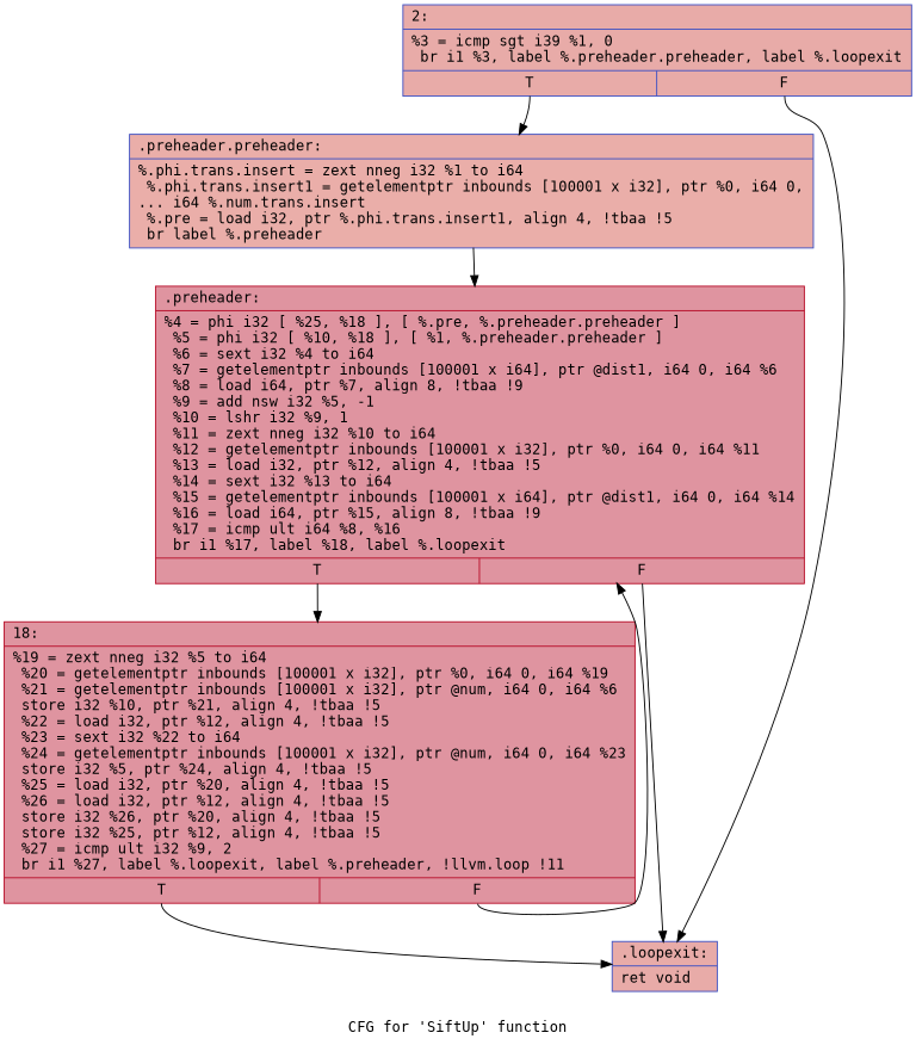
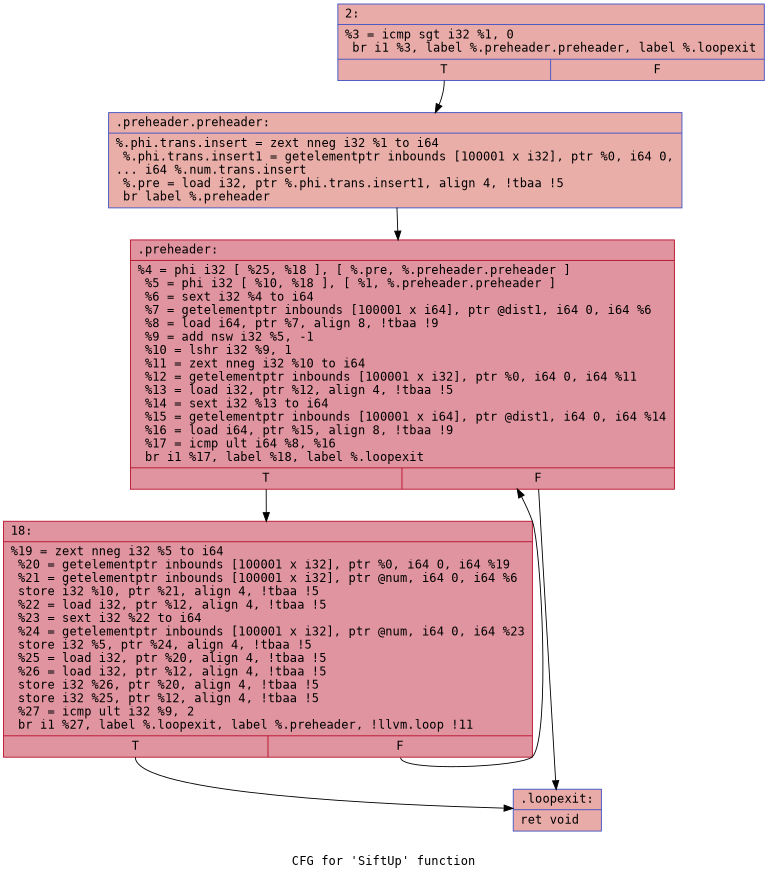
  digraph {
    fontname="DejaVu Sans Mono"
    label="CFG for 'SiftUp' function"
    node [color="#3d50c3ff" fillcolor="#cc403a70" fontname="DejaVu Sans Mono" shape=record style=filled]
    edge [fontname="DejaVu Sans Mono" tailport=s0]
-   n1 [label="{2:\l|  %3 = icmp sgt i39 %1, 0\l  br i1 %3, label %.preheader.preheader, label %.loopexit\l|{<s0>T|<s1>F}}"]
+   n1 [label="{2:\l|  %3 = icmp sgt i32 %1, 0\l  br i1 %3, label %.preheader.preheader, label %.loopexit\l|{<s0>T|<s1>F}}"]
    n2 [fillcolor="#d0473d70" label="{.preheader.preheader:\l|  %.phi.trans.insert = zext nneg i32 %1 to i64\l  %.phi.trans.insert1 = getelementptr inbounds [100001 x i32], ptr %0, i64 0,\l... i64 %.num.trans.insert\l  %.pre = load i32, ptr %.phi.trans.insert1, align 4, !tbaa !5\l  br label %.preheader\l}"]
    n3 [label="{.loopexit:\l|  ret void\l}"]
    n4 [color="#b70d28ff" fillcolor="#b70d2870" label="{.preheader:\l|  %4 = phi i32 [ %25, %18 ], [ %.pre, %.preheader.preheader ]\l  %5 = phi i32 [ %10, %18 ], [ %1, %.preheader.preheader ]\l  %6 = sext i32 %4 to i64\l  %7 = getelementptr inbounds [100001 x i64], ptr @dist1, i64 0, i64 %6\l  %8 = load i64, ptr %7, align 8, !tbaa !9\l  %9 = add nsw i32 %5, -1\l  %10 = lshr i32 %9, 1\l  %11 = zext nneg i32 %10 to i64\l  %12 = getelementptr inbounds [100001 x i32], ptr %0, i64 0, i64 %11\l  %13 = load i32, ptr %12, align 4, !tbaa !5\l  %14 = sext i32 %13 to i64\l  %15 = getelementptr inbounds [100001 x i64], ptr @dist1, i64 0, i64 %14\l  %16 = load i64, ptr %15, align 8, !tbaa !9\l  %17 = icmp ult i64 %8, %16\l  br i1 %17, label %18, label %.loopexit\l|{<s0>T|<s1>F}}"]
    n5 [color="#b70d28ff" fillcolor="#b70d2870" label="{18:\l|  %19 = zext nneg i32 %5 to i64\l  %20 = getelementptr inbounds [100001 x i32], ptr %0, i64 0, i64 %19\l  %21 = getelementptr inbounds [100001 x i32], ptr @num, i64 0, i64 %6\l  store i32 %10, ptr %21, align 4, !tbaa !5\l  %22 = load i32, ptr %12, align 4, !tbaa !5\l  %23 = sext i32 %22 to i64\l  %24 = getelementptr inbounds [100001 x i32], ptr @num, i64 0, i64 %23\l  store i32 %5, ptr %24, align 4, !tbaa !5\l  %25 = load i32, ptr %20, align 4, !tbaa !5\l  %26 = load i32, ptr %12, align 4, !tbaa !5\l  store i32 %26, ptr %20, align 4, !tbaa !5\l  store i32 %25, ptr %12, align 4, !tbaa !5\l  %27 = icmp ult i32 %9, 2\l  br i1 %27, label %.loopexit, label %.preheader, !llvm.loop !11\l|{<s0>T|<s1>F}}"]
    n1 -> n2
-   n1 -> n3 [tailport=s1]
    n2 -> n4
    n4 -> n3 [tailport=s1]
    n4 -> n5
    n5 -> n3
    n5 -> n4 [tailport=s1]
  }
